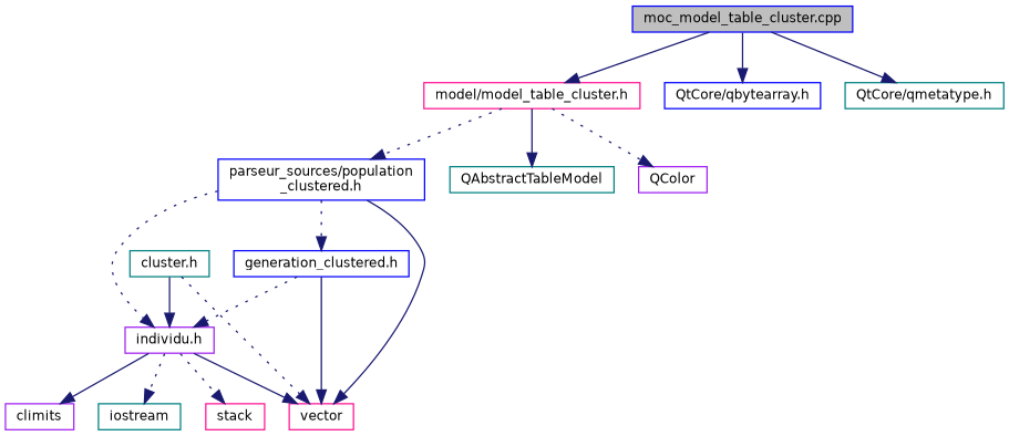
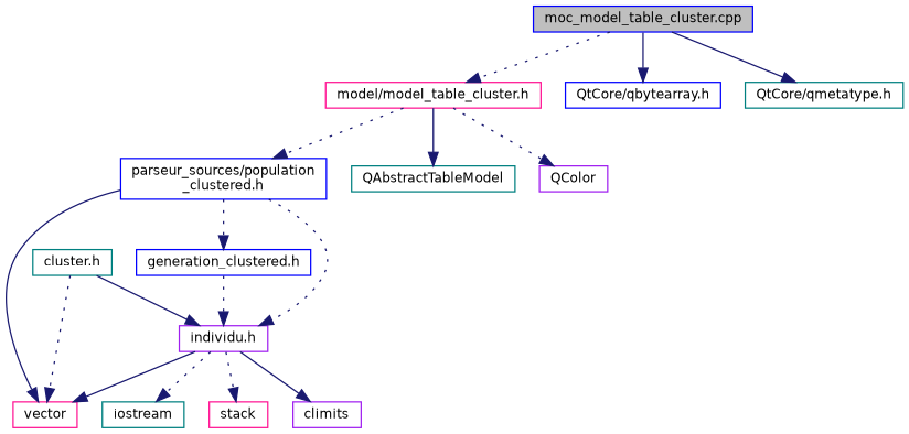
  digraph {
    node [color=blue fillcolor=white fontname=Helvetica fontsize=10 shape=record style=filled]
    edge [color=midnightblue fontname=Helvetica fontsize=10 labelfontname=Helvetica labelfontsize=10 style=dotted]
    n1 [fillcolor=grey75 fontcolor=black height=0.2 label="moc_model_table_cluster.cpp" width=0.4]
    n2 [color=deeppink height=0.2 label="model/model_table_cluster.h" width=0.4]
    n3 [height=0.2 label="QtCore/qbytearray.h" width=0.4]
    n4 [color=teal height=0.2 label="QtCore/qmetatype.h" width=0.4]
    n5 [height=0.2 label="parseur_sources/population\l_clustered.h" width=0.4]
    n6 [color=teal height=0.2 label=QAbstractTableModel width=0.4]
    n7 [color=purple height=0.2 label=QColor width=0.4]
    n8 [height=0.2 label="generation_clustered.h" width=0.4]
    n9 [color=deeppink height=0.2 label=vector width=0.4]
    n10 [color=purple height=0.2 label="individu.h" width=0.4]
    n11 [color=teal height=0.2 label=iostream width=0.4]
    n12 [color=teal height=0.2 label="cluster.h" width=0.4]
    n13 [color=deeppink height=0.2 label=stack width=0.4]
    n14 [color=purple height=0.2 label=climits width=0.4]
-   n1 -> n2 [style=solid]
+   n1 -> n2
    n1 -> n3 [style=solid]
    n1 -> n4 [style=solid]
    n2 -> n5
    n2 -> n6 [style=solid]
    n2 -> n7
    n5 -> n8
    n5 -> n9 [style=solid]
    n5 -> n10
-   n8 -> n9 [style=solid]
    n8 -> n10
    n10 -> n9 [style=solid]
    n10 -> n11
    n10 -> n13
    n10 -> n14 [style=solid]
    n12 -> n9
    n12 -> n10 [style=solid]
  }
